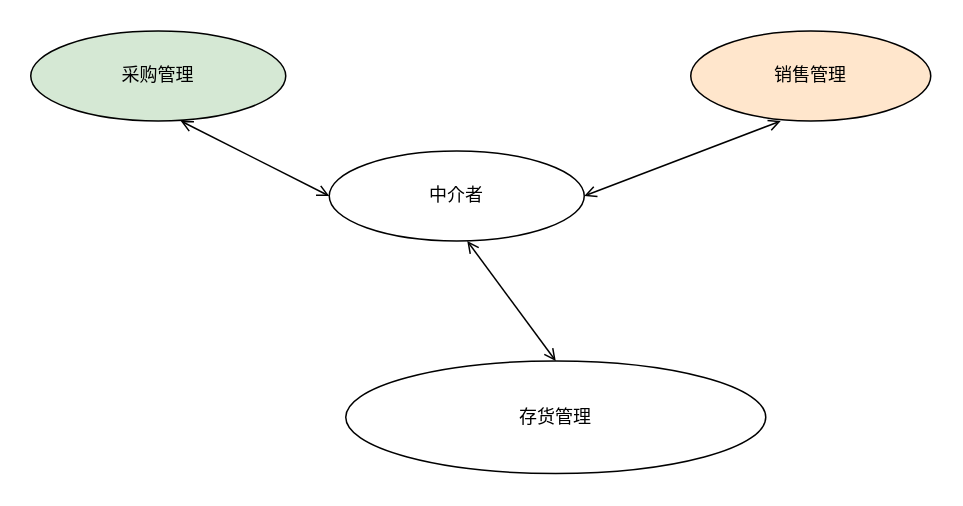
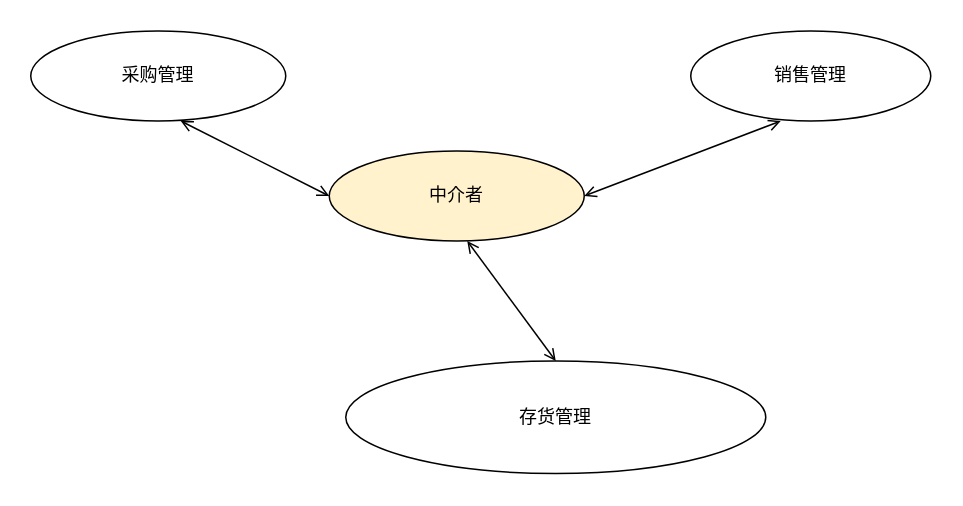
  <mxCell id="0" />
  <mxCell id="1" parent="0" />
- <mxCell id="2" value="采购管理" style="ellipse;whiteSpace=wrap;html=1;fillColor=#d5e8d4;" vertex="1" parent="1"><mxGeometry x="20" y="20" width="170" height="60" as="geometry" /></mxCell>
- <mxCell id="3" value="销售管理" style="ellipse;whiteSpace=wrap;html=1;fillColor=#ffe6cc;" vertex="1" parent="1"><mxGeometry x="460" y="20" width="160" height="60" as="geometry" /></mxCell>
+ <mxCell id="2" value="采购管理" style="ellipse;whiteSpace=wrap;html=1;" vertex="1" parent="1"><mxGeometry x="20" y="20" width="170" height="60" as="geometry" /></mxCell>
+ <mxCell id="3" value="销售管理" style="ellipse;whiteSpace=wrap;html=1;" vertex="1" parent="1"><mxGeometry x="460" y="20" width="160" height="60" as="geometry" /></mxCell>
  <mxCell id="4" value="存货管理" style="ellipse;whiteSpace=wrap;html=1;" vertex="1" parent="1"><mxGeometry x="230" y="240" width="280" height="75" as="geometry" /></mxCell>
  <mxCell id="5" value="" style="endArrow=open;startArrow=open;endFill=0;startFill=0;html=1;rounded=0;curved=0;exitX=1;exitY=0.5;exitDx=0;exitDy=0;" edge="1" parent="1" source="6"><mxGeometry width="160" relative="1" as="geometry"><mxPoint x="360" y="80" as="sourcePoint" /><mxPoint x="520" y="80" as="targetPoint" /></mxGeometry></mxCell>
- <mxCell id="6" value="中介者" style="ellipse;whiteSpace=wrap;html=1;" vertex="1" parent="1"><mxGeometry x="219" y="100" width="170" height="60" as="geometry" /></mxCell>
+ <mxCell id="6" value="中介者" style="ellipse;whiteSpace=wrap;html=1;fillColor=#fff2cc;" vertex="1" parent="1"><mxGeometry x="219" y="100" width="170" height="60" as="geometry" /></mxCell>
  <mxCell id="7" value="" style="endArrow=open;startArrow=open;endFill=0;startFill=0;html=1;rounded=0;curved=0;exitX=0.5;exitY=0;exitDx=0;exitDy=0;" edge="1" parent="1" source="4"><mxGeometry width="160" relative="1" as="geometry"><mxPoint x="180" y="210" as="sourcePoint" /><mxPoint x="311" y="160" as="targetPoint" /></mxGeometry></mxCell>
  <mxCell id="8" value="" style="endArrow=open;startArrow=open;endFill=0;startFill=0;html=1;rounded=0;curved=0;exitX=0;exitY=0.5;exitDx=0;exitDy=0;" edge="1" parent="1" source="6"><mxGeometry width="160" relative="1" as="geometry"><mxPoint x="124" y="160" as="sourcePoint" /><mxPoint x="120" y="80" as="targetPoint" /></mxGeometry></mxCell>
